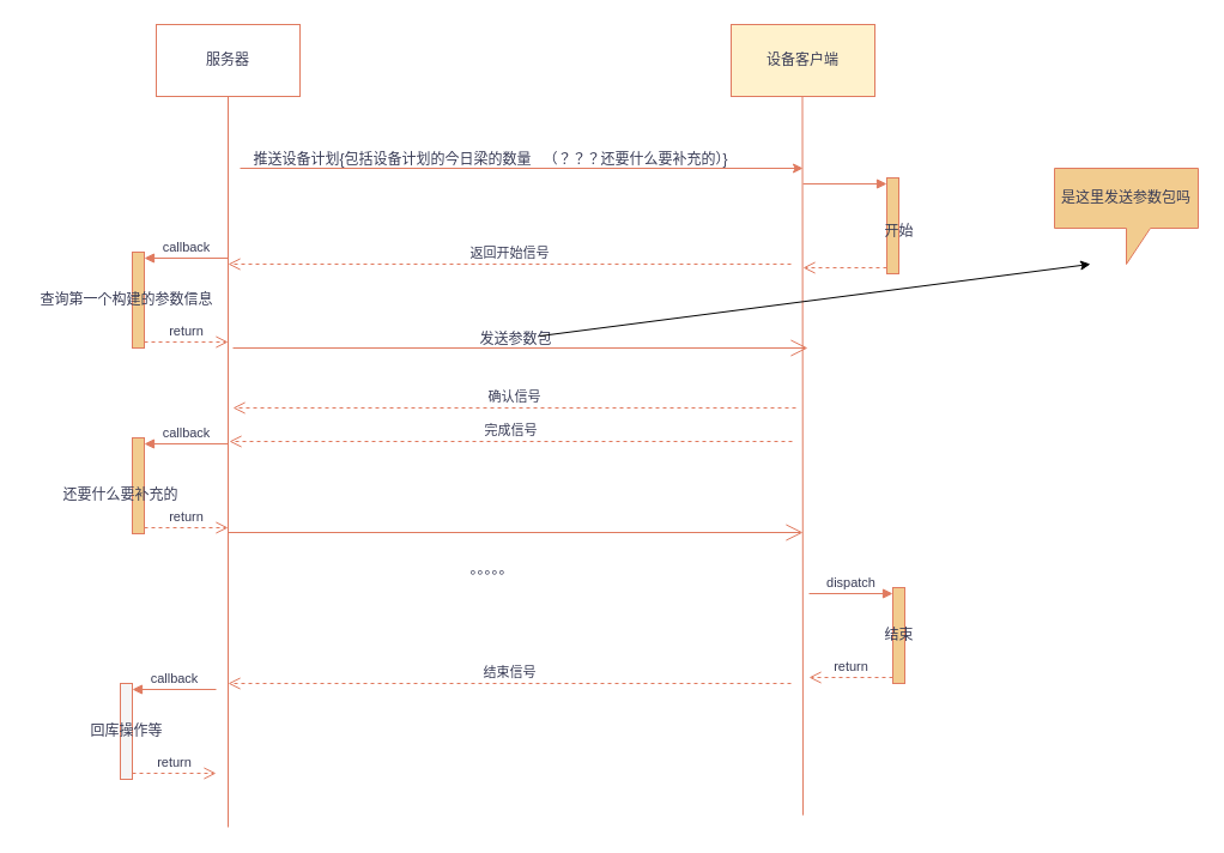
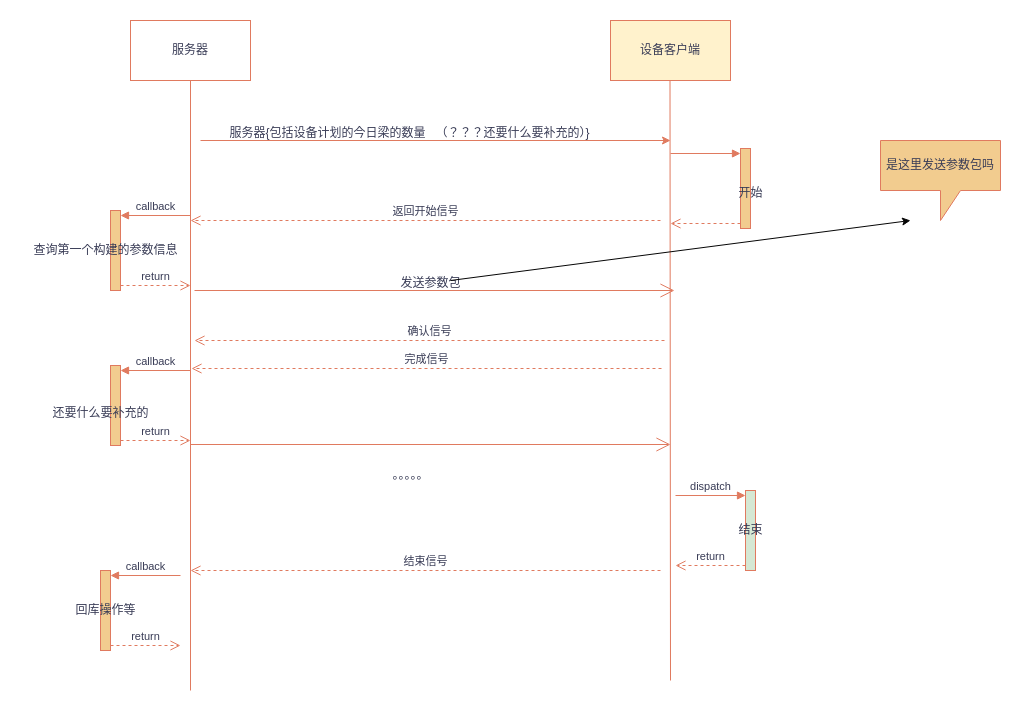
  <mxCell id="0" />
  <mxCell id="1" parent="0" />
  <mxCell id="2" value="服务器" style="rounded=0;whiteSpace=wrap;html=1;labelBackgroundColor=none;fillColor=#ffffff;strokeColor=#E07A5F;fontColor=#393C56;" vertex="1" parent="1"><mxGeometry x="130" y="20" width="120" height="60" as="geometry" /></mxCell>
  <mxCell id="3" value="设备客户端" style="rounded=0;whiteSpace=wrap;html=1;labelBackgroundColor=none;fillColor=#fff2cc;strokeColor=#E07A5F;fontColor=#393C56;" vertex="1" parent="1"><mxGeometry x="610" y="20" width="120" height="60" as="geometry" /></mxCell>
  <mxCell id="4" value="" style="endArrow=none;html=1;rounded=0;labelBackgroundColor=none;fontColor=default;strokeColor=#E07A5F;" edge="1" parent="1"><mxGeometry width="50" height="50" relative="1" as="geometry"><mxPoint x="190" y="690" as="sourcePoint" /><mxPoint x="190" y="80" as="targetPoint" /></mxGeometry></mxCell>
  <mxCell id="5" value="" style="endArrow=none;html=1;rounded=0;labelBackgroundColor=none;fontColor=default;strokeColor=#E07A5F;" edge="1" parent="1"><mxGeometry width="50" height="50" relative="1" as="geometry"><mxPoint x="670" y="680" as="sourcePoint" /><mxPoint x="669.5" y="80" as="targetPoint" /></mxGeometry></mxCell>
  <mxCell id="6" value="" style="endArrow=classic;html=1;rounded=0;labelBackgroundColor=none;fontColor=default;strokeColor=#E07A5F;" edge="1" parent="1"><mxGeometry width="50" height="50" relative="1" as="geometry"><mxPoint x="200" y="140" as="sourcePoint" /><mxPoint x="670" y="140" as="targetPoint" /></mxGeometry></mxCell>
- <mxCell id="7" value="推送设备计划{包括设备计划的今日梁的数量&amp;nbsp; &amp;nbsp;（？？？还要什么要补充的）}" style="text;html=1;align=center;verticalAlign=middle;resizable=0;points=[];autosize=1;strokeColor=none;fillColor=none;labelBackgroundColor=none;fontColor=#393C56;" vertex="1" parent="1"><mxGeometry x="194" y="118" width="430" height="30" as="geometry" /></mxCell>
+ <mxCell id="7" value="服务器{包括设备计划的今日梁的数量&amp;nbsp; &amp;nbsp;（？？？还要什么要补充的）}" style="text;html=1;align=center;verticalAlign=middle;resizable=0;points=[];autosize=1;strokeColor=none;fillColor=none;labelBackgroundColor=none;fontColor=#393C56;" vertex="1" parent="1"><mxGeometry x="194" y="118" width="430" height="30" as="geometry" /></mxCell>
  <mxCell id="8" value="" style="html=1;points=[[0,0,0,0,5],[0,1,0,0,-5],[1,0,0,0,5],[1,1,0,0,-5]];perimeter=orthogonalPerimeter;outlineConnect=0;targetShapes=umlLifeline;portConstraint=eastwest;newEdgeStyle={&quot;curved&quot;:0,&quot;rounded&quot;:0};strokeColor=#E07A5F;fontColor=#393C56;fillColor=#F2CC8F;" vertex="1" parent="1"><mxGeometry x="740" y="148" width="10" height="80" as="geometry" /></mxCell>
  <mxCell id="9" value="" style="html=1;verticalAlign=bottom;endArrow=block;curved=0;rounded=0;entryX=0;entryY=0;entryDx=0;entryDy=5;strokeColor=#E07A5F;fontColor=#393C56;fillColor=#F2CC8F;" edge="1" target="8" parent="1"><mxGeometry relative="1" as="geometry"><mxPoint x="670" y="153" as="sourcePoint" /></mxGeometry></mxCell>
  <mxCell id="10" value="" style="html=1;verticalAlign=bottom;endArrow=open;dashed=1;endSize=8;curved=0;rounded=0;exitX=0;exitY=1;exitDx=0;exitDy=-5;strokeColor=#E07A5F;fontColor=#393C56;fillColor=#F2CC8F;" edge="1" source="8" parent="1"><mxGeometry relative="1" as="geometry"><mxPoint x="670" y="223" as="targetPoint" /></mxGeometry></mxCell>
  <mxCell id="11" value="开始" style="text;html=1;align=center;verticalAlign=middle;resizable=0;points=[];autosize=1;strokeColor=none;fillColor=none;fontColor=#393C56;" vertex="1" parent="1"><mxGeometry x="725" y="178" width="50" height="30" as="geometry" /></mxCell>
  <mxCell id="12" value="返回开始信号" style="html=1;verticalAlign=bottom;endArrow=open;dashed=1;endSize=8;curved=0;rounded=0;strokeColor=#E07A5F;fontColor=#393C56;fillColor=#F2CC8F;" edge="1" parent="1"><mxGeometry relative="1" as="geometry"><mxPoint x="660" y="220" as="sourcePoint" /><mxPoint x="190" y="220" as="targetPoint" /></mxGeometry></mxCell>
  <mxCell id="13" value="" style="endArrow=open;endFill=1;endSize=12;html=1;rounded=0;strokeColor=#E07A5F;fontColor=#393C56;fillColor=#F2CC8F;" edge="1" parent="1"><mxGeometry width="160" relative="1" as="geometry"><mxPoint x="194" y="290" as="sourcePoint" /><mxPoint x="674" y="290" as="targetPoint" /></mxGeometry></mxCell>
  <mxCell id="14" value="" style="html=1;points=[[0,0,0,0,5],[0,1,0,0,-5],[1,0,0,0,5],[1,1,0,0,-5]];perimeter=orthogonalPerimeter;outlineConnect=0;targetShapes=umlLifeline;portConstraint=eastwest;newEdgeStyle={&quot;curved&quot;:0,&quot;rounded&quot;:0};strokeColor=#E07A5F;fontColor=#393C56;fillColor=#F2CC8F;" vertex="1" parent="1"><mxGeometry x="110" y="210" width="10" height="80" as="geometry" /></mxCell>
  <mxCell id="15" value="callback" style="html=1;verticalAlign=bottom;endArrow=block;curved=0;rounded=0;entryX=1;entryY=0;entryDx=0;entryDy=5;strokeColor=#E07A5F;fontColor=#393C56;fillColor=#F2CC8F;" edge="1" target="14" parent="1"><mxGeometry relative="1" as="geometry"><mxPoint x="190" y="215" as="sourcePoint" /></mxGeometry></mxCell>
  <mxCell id="16" value="return" style="html=1;verticalAlign=bottom;endArrow=open;dashed=1;endSize=8;curved=0;rounded=0;exitX=1;exitY=1;exitDx=0;exitDy=-5;strokeColor=#E07A5F;fontColor=#393C56;fillColor=#F2CC8F;" edge="1" source="14" parent="1"><mxGeometry relative="1" as="geometry"><mxPoint x="190" y="285" as="targetPoint" /></mxGeometry></mxCell>
  <mxCell id="17" value="查询第一个构建的参数信息" style="text;html=1;align=center;verticalAlign=middle;resizable=0;points=[];autosize=1;strokeColor=none;fillColor=none;fontColor=#393C56;" vertex="1" parent="1"><mxGeometry x="20" y="235" width="170" height="30" as="geometry" /></mxCell>
  <mxCell id="18" value="发送参数包" style="text;html=1;align=center;verticalAlign=middle;resizable=0;points=[];autosize=1;strokeColor=none;fillColor=none;fontColor=#393C56;" vertex="1" parent="1"><mxGeometry x="390" y="268" width="80" height="30" as="geometry" /></mxCell>
  <mxCell id="19" value="确认信号" style="html=1;verticalAlign=bottom;endArrow=open;dashed=1;endSize=8;curved=0;rounded=0;strokeColor=#E07A5F;fontColor=#393C56;fillColor=#F2CC8F;" edge="1" parent="1"><mxGeometry relative="1" as="geometry"><mxPoint x="664" y="340" as="sourcePoint" /><mxPoint x="194" y="340" as="targetPoint" /></mxGeometry></mxCell>
  <mxCell id="20" value="完成信号" style="html=1;verticalAlign=bottom;endArrow=open;dashed=1;endSize=8;curved=0;rounded=0;strokeColor=#E07A5F;fontColor=#393C56;fillColor=#F2CC8F;" edge="1" parent="1"><mxGeometry relative="1" as="geometry"><mxPoint x="661" y="368" as="sourcePoint" /><mxPoint x="191" y="368" as="targetPoint" /></mxGeometry></mxCell>
  <mxCell id="21" value="" style="html=1;points=[[0,0,0,0,5],[0,1,0,0,-5],[1,0,0,0,5],[1,1,0,0,-5]];perimeter=orthogonalPerimeter;outlineConnect=0;targetShapes=umlLifeline;portConstraint=eastwest;newEdgeStyle={&quot;curved&quot;:0,&quot;rounded&quot;:0};strokeColor=#E07A5F;fontColor=#393C56;fillColor=#F2CC8F;" vertex="1" parent="1"><mxGeometry x="110" y="365" width="10" height="80" as="geometry" /></mxCell>
  <mxCell id="22" value="callback" style="html=1;verticalAlign=bottom;endArrow=block;curved=0;rounded=0;entryX=1;entryY=0;entryDx=0;entryDy=5;strokeColor=#E07A5F;fontColor=#393C56;fillColor=#F2CC8F;" edge="1" target="21" parent="1"><mxGeometry relative="1" as="geometry"><mxPoint x="190" y="370" as="sourcePoint" /></mxGeometry></mxCell>
  <mxCell id="23" value="return" style="html=1;verticalAlign=bottom;endArrow=open;dashed=1;endSize=8;curved=0;rounded=0;exitX=1;exitY=1;exitDx=0;exitDy=-5;strokeColor=#E07A5F;fontColor=#393C56;fillColor=#F2CC8F;" edge="1" source="21" parent="1"><mxGeometry relative="1" as="geometry"><mxPoint x="190" y="440" as="targetPoint" /></mxGeometry></mxCell>
  <mxCell id="24" value="还要什么要补充的" style="text;html=1;align=center;verticalAlign=middle;resizable=0;points=[];autosize=1;strokeColor=none;fillColor=none;fontColor=#393C56;" vertex="1" parent="1"><mxGeometry x="45" y="398" width="110" height="30" as="geometry" /></mxCell>
  <mxCell id="25" value="" style="endArrow=open;endFill=1;endSize=12;html=1;rounded=0;strokeColor=#E07A5F;fontColor=#393C56;fillColor=#F2CC8F;" edge="1" parent="1"><mxGeometry width="160" relative="1" as="geometry"><mxPoint x="190" y="444" as="sourcePoint" /><mxPoint x="670" y="444" as="targetPoint" /></mxGeometry></mxCell>
  <mxCell id="26" value="。。。。。" style="text;html=1;align=center;verticalAlign=middle;resizable=0;points=[];autosize=1;strokeColor=none;fillColor=none;fontColor=#393C56;" vertex="1" parent="1"><mxGeometry x="370" y="460" width="80" height="30" as="geometry" /></mxCell>
- <mxCell id="27" value="结束" style="html=1;points=[[0,0,0,0,5],[0,1,0,0,-5],[1,0,0,0,5],[1,1,0,0,-5]];perimeter=orthogonalPerimeter;outlineConnect=0;targetShapes=umlLifeline;portConstraint=eastwest;newEdgeStyle={&quot;curved&quot;:0,&quot;rounded&quot;:0};strokeColor=#E07A5F;fontColor=#393C56;fillColor=#F2CC8F;" vertex="1" parent="1"><mxGeometry x="745" y="490" width="10" height="80" as="geometry" /></mxCell>
+ <mxCell id="27" value="结束" style="html=1;points=[[0,0,0,0,5],[0,1,0,0,-5],[1,0,0,0,5],[1,1,0,0,-5]];perimeter=orthogonalPerimeter;outlineConnect=0;targetShapes=umlLifeline;portConstraint=eastwest;newEdgeStyle={&quot;curved&quot;:0,&quot;rounded&quot;:0};strokeColor=#E07A5F;fontColor=#393C56;fillColor=#d5e8d4;" vertex="1" parent="1"><mxGeometry x="745" y="490" width="10" height="80" as="geometry" /></mxCell>
  <mxCell id="28" value="dispatch" style="html=1;verticalAlign=bottom;endArrow=block;curved=0;rounded=0;entryX=0;entryY=0;entryDx=0;entryDy=5;strokeColor=#E07A5F;fontColor=#393C56;fillColor=#F2CC8F;" edge="1" target="27" parent="1"><mxGeometry relative="1" as="geometry"><mxPoint x="675" y="495" as="sourcePoint" /></mxGeometry></mxCell>
  <mxCell id="29" value="return" style="html=1;verticalAlign=bottom;endArrow=open;dashed=1;endSize=8;curved=0;rounded=0;exitX=0;exitY=1;exitDx=0;exitDy=-5;strokeColor=#E07A5F;fontColor=#393C56;fillColor=#F2CC8F;" edge="1" source="27" parent="1"><mxGeometry relative="1" as="geometry"><mxPoint x="675" y="565" as="targetPoint" /></mxGeometry></mxCell>
  <mxCell id="30" value="结束信号" style="html=1;verticalAlign=bottom;endArrow=open;dashed=1;endSize=8;curved=0;rounded=0;strokeColor=#E07A5F;fontColor=#393C56;fillColor=#F2CC8F;" edge="1" parent="1"><mxGeometry relative="1" as="geometry"><mxPoint x="660" y="570" as="sourcePoint" /><mxPoint x="190" y="570" as="targetPoint" /><mxPoint as="offset" /></mxGeometry></mxCell>
- <mxCell id="31" value="回库操作等" style="html=1;points=[[0,0,0,0,5],[0,1,0,0,-5],[1,0,0,0,5],[1,1,0,0,-5]];perimeter=orthogonalPerimeter;outlineConnect=0;targetShapes=umlLifeline;portConstraint=eastwest;newEdgeStyle={&quot;curved&quot;:0,&quot;rounded&quot;:0};strokeColor=#E07A5F;fontColor=#393C56;fillColor=#f5f5f5;" vertex="1" parent="1"><mxGeometry x="100" y="570" width="10" height="80" as="geometry" /></mxCell>
+ <mxCell id="31" value="回库操作等" style="html=1;points=[[0,0,0,0,5],[0,1,0,0,-5],[1,0,0,0,5],[1,1,0,0,-5]];perimeter=orthogonalPerimeter;outlineConnect=0;targetShapes=umlLifeline;portConstraint=eastwest;newEdgeStyle={&quot;curved&quot;:0,&quot;rounded&quot;:0};strokeColor=#E07A5F;fontColor=#393C56;fillColor=#F2CC8F;" vertex="1" parent="1"><mxGeometry x="100" y="570" width="10" height="80" as="geometry" /></mxCell>
  <mxCell id="32" value="callback" style="html=1;verticalAlign=bottom;endArrow=block;curved=0;rounded=0;entryX=1;entryY=0;entryDx=0;entryDy=5;strokeColor=#E07A5F;fontColor=#393C56;fillColor=#F2CC8F;" edge="1" target="31" parent="1"><mxGeometry relative="1" as="geometry"><mxPoint x="180" y="575" as="sourcePoint" /></mxGeometry></mxCell>
  <mxCell id="33" value="return" style="html=1;verticalAlign=bottom;endArrow=open;dashed=1;endSize=8;curved=0;rounded=0;exitX=1;exitY=1;exitDx=0;exitDy=-5;strokeColor=#E07A5F;fontColor=#393C56;fillColor=#F2CC8F;" edge="1" source="31" parent="1"><mxGeometry relative="1" as="geometry"><mxPoint x="180" y="645" as="targetPoint" /></mxGeometry></mxCell>
  <mxCell id="34" value="" style="endArrow=classic;html=1;rounded=0;strokeColor=#050505;fontColor=#393C56;fillColor=#F2CC8F;" edge="1" parent="1"><mxGeometry width="50" height="50" relative="1" as="geometry"><mxPoint x="449.999" y="280" as="sourcePoint" /><mxPoint x="910" y="220" as="targetPoint" /></mxGeometry></mxCell>
  <mxCell id="35" value="是这里发送参数包吗" style="shape=callout;whiteSpace=wrap;html=1;perimeter=calloutPerimeter;strokeColor=#E07A5F;fontColor=#393C56;fillColor=#F2CC8F;" vertex="1" parent="1"><mxGeometry x="880" y="140" width="120" height="80" as="geometry" /></mxCell>
